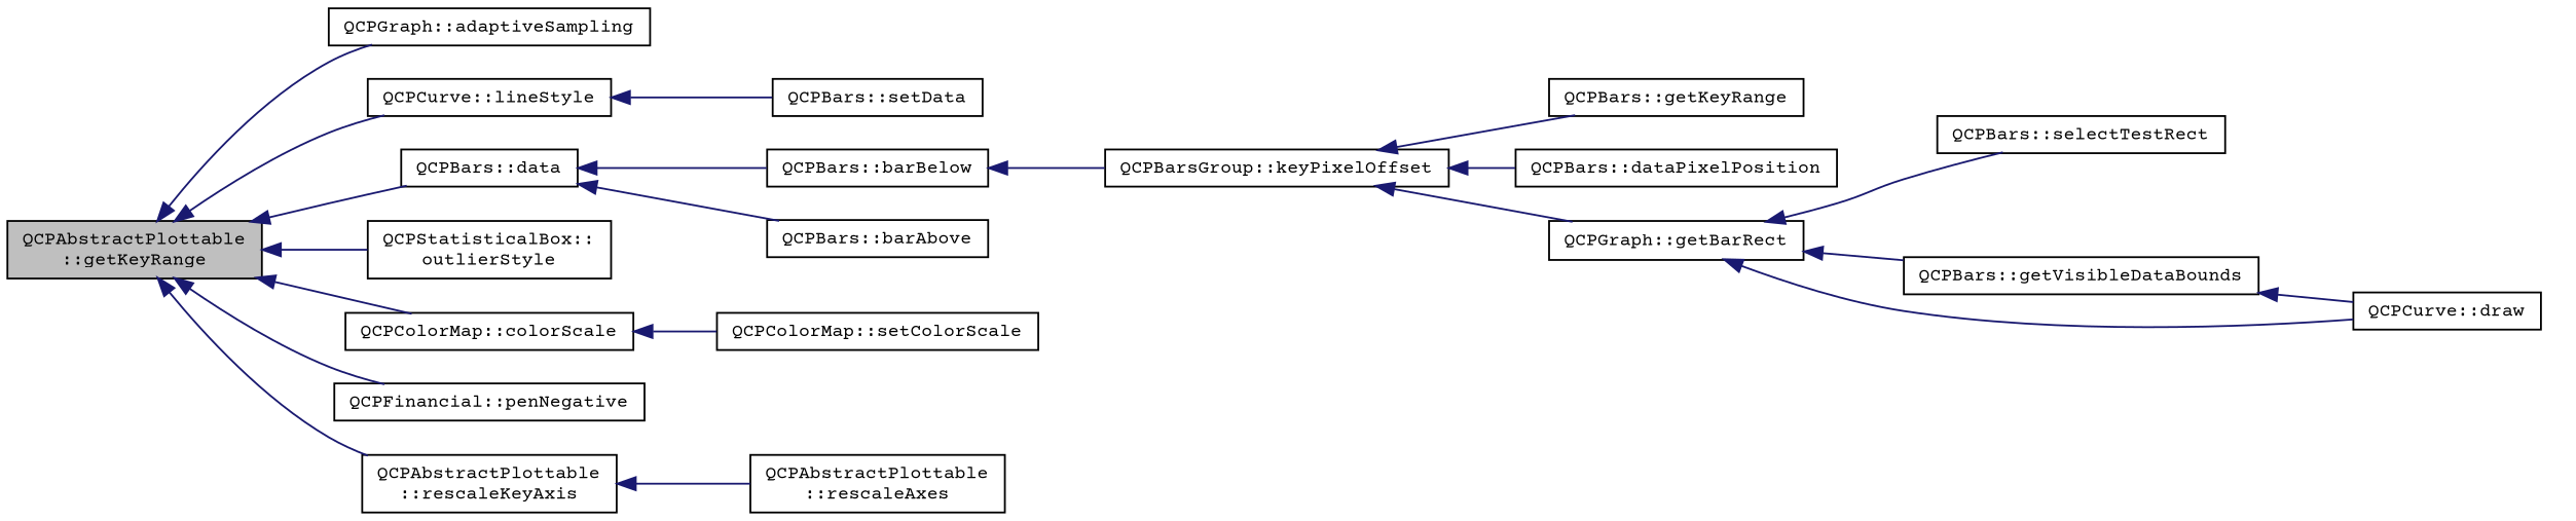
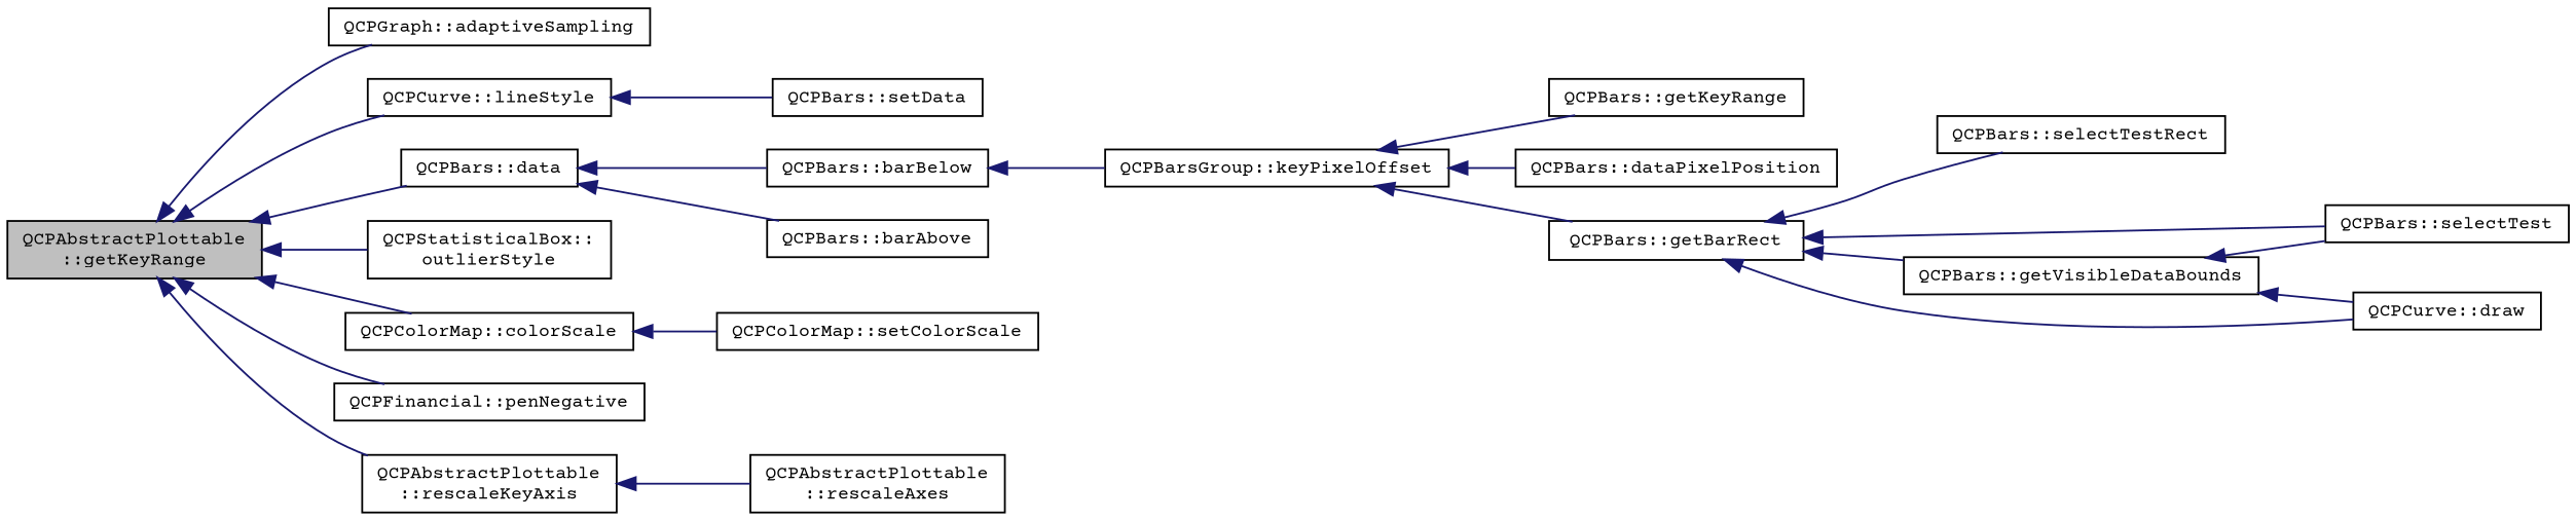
  digraph {
    fontname="Courier Prime"
    rankdir=LR
    node [color=black fillcolor=white fontname="Courier Prime" fontsize=10 shape=record style=filled]
    edge [color=midnightblue dir=back fontname="Courier Prime" fontsize=10 labelfontname=Helvetica labelfontsize=10 style=solid]
    n1 [fillcolor=grey75 fontcolor=black height=0.2 label="QCPAbstractPlottable\l::getKeyRange" width=0.4]
    n2 [height=0.2 label="QCPGraph::adaptiveSampling" width=0.4]
    n3 [height=0.2 label="QCPCurve::lineStyle" width=0.4]
    n4 [height=0.2 label="QCPBars::data" width=0.4]
    n5 [height=0.2 label="QCPStatisticalBox::\loutlierStyle" width=0.4]
    n6 [height=0.2 label="QCPColorMap::colorScale" width=0.4]
    n7 [height=0.2 label="QCPFinancial::penNegative" width=0.4]
    n8 [height=0.2 label="QCPAbstractPlottable\l::rescaleKeyAxis" width=0.4]
    n9 [height=0.2 label="QCPBars::setData" width=0.4]
    n10 [height=0.2 label="QCPBars::barBelow" width=0.4]
    n11 [height=0.2 label="QCPBars::barAbove" width=0.4]
    n12 [height=0.2 label="QCPColorMap::setColorScale" width=0.4]
    n13 [height=0.2 label="QCPAbstractPlottable\l::rescaleAxes" width=0.4]
    n14 [height=0.2 label="QCPBarsGroup::keyPixelOffset" width=0.4]
    n15 [height=0.2 label="QCPBars::getKeyRange" width=0.4]
    n16 [height=0.2 label="QCPBars::dataPixelPosition" width=0.4]
-   n17 [height=0.2 label="QCPGraph::getBarRect" width=0.4]
+   n17 [height=0.2 label="QCPBars::getBarRect" width=0.4]
    n18 [height=0.2 label="QCPBars::selectTestRect" width=0.4]
+   n19 [height=0.2 label="QCPBars::selectTest" width=0.4]
    n20 [height=0.2 label="QCPCurve::draw" width=0.4]
    n21 [height=0.2 label="QCPBars::getVisibleDataBounds" width=0.4]
    n1 -> n2
    n1 -> n3
    n1 -> n4
    n1 -> n5
    n1 -> n6
    n1 -> n7
    n1 -> n8
    n3 -> n9
    n4 -> n10
    n4 -> n11
    n6 -> n12
    n8 -> n13
    n10 -> n14
    n14 -> n15
    n14 -> n16
    n14 -> n17
    n17 -> n18
+   n17 -> n19
    n17 -> n20
    n17 -> n21
+   n21 -> n19
    n21 -> n20
  }
